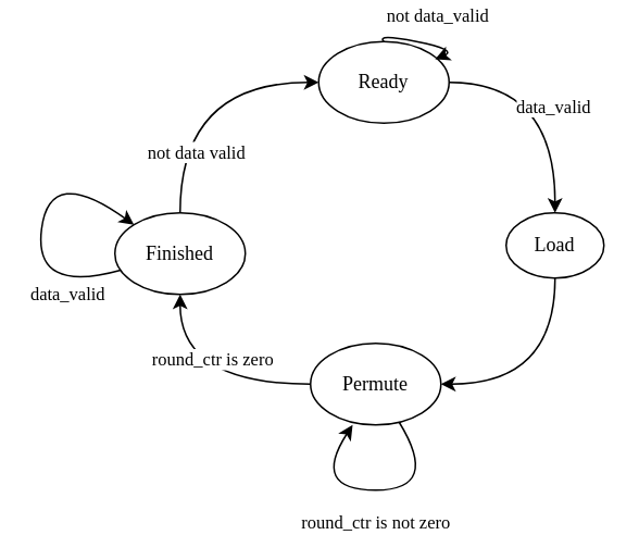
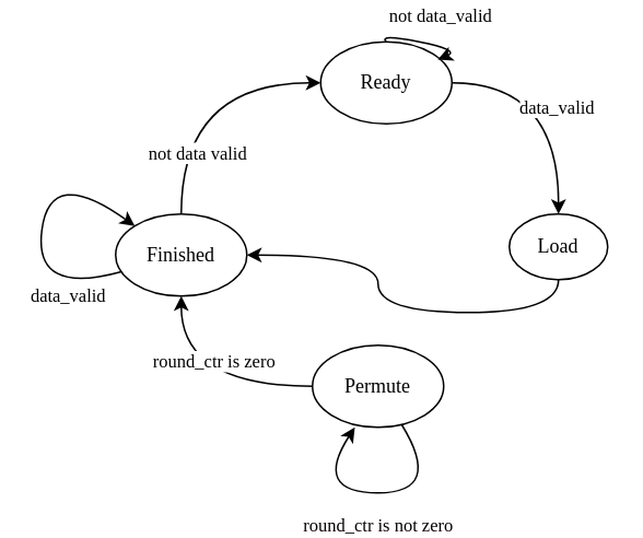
  <mxCell id="0" />
  <mxCell id="1" parent="0" />
  <mxCell id="2" value="data_valid" style="edgeStyle=orthogonalEdgeStyle;curved=1;rounded=0;orthogonalLoop=1;jettySize=auto;html=1;shadow=0;fontFamily=Lucida Console;" edge="1" parent="1" source="3" target="5"><mxGeometry x="-0.111" y="-15" relative="1" as="geometry"><mxPoint as="offset" /></mxGeometry></mxCell>
  <mxCell id="3" value="Ready" style="ellipse;whiteSpace=wrap;html=1;rounded=0;shadow=0;comic=0;labelBackgroundColor=none;strokeWidth=1;fontFamily=Lucida Console;fontSize=12;align=center;" parent="1" vertex="1"><mxGeometry x="195" y="25" width="80" height="50" as="geometry" /></mxCell>
- <mxCell id="4" style="edgeStyle=orthogonalEdgeStyle;curved=1;rounded=0;orthogonalLoop=1;jettySize=auto;html=1;shadow=0;fontFamily=Lucida Console;exitX=0.5;exitY=1;exitDx=0;exitDy=0;entryX=1;entryY=0.5;entryDx=0;entryDy=0;" edge="1" parent="1" source="5" target="7"><mxGeometry relative="1" as="geometry" /></mxCell>
+ <mxCell id="4" style="edgeStyle=orthogonalEdgeStyle;curved=1;rounded=0;orthogonalLoop=1;jettySize=auto;html=1;shadow=0;fontFamily=Lucida Console;exitX=0.5;exitY=1;exitDx=0;exitDy=0;" edge="1" parent="1" source="5" target="9"><mxGeometry relative="1" as="geometry" /></mxCell>
  <mxCell id="5" value="Load" style="ellipse;whiteSpace=wrap;html=1;rounded=0;shadow=0;comic=0;labelBackgroundColor=none;strokeWidth=1;fontFamily=Lucida Console;fontSize=12;align=center;" vertex="1" parent="1"><mxGeometry x="310" y="130" width="60" height="40" as="geometry" /></mxCell>
  <mxCell id="6" value="round_ctr is zero" style="edgeStyle=orthogonalEdgeStyle;curved=1;rounded=0;orthogonalLoop=1;jettySize=auto;html=1;shadow=0;fontFamily=Lucida Console;" edge="1" parent="1" source="7" target="9"><mxGeometry x="-0.111" y="-15" relative="1" as="geometry"><mxPoint as="offset" /></mxGeometry></mxCell>
  <mxCell id="7" value="&lt;div&gt;Permute&lt;/div&gt;" style="ellipse;whiteSpace=wrap;html=1;rounded=0;shadow=0;comic=0;labelBackgroundColor=none;strokeWidth=1;fontFamily=Lucida Console;fontSize=12;align=center;" vertex="1" parent="1"><mxGeometry x="190" y="210" width="80" height="50" as="geometry" /></mxCell>
  <mxCell id="8" value="not data valid" style="edgeStyle=orthogonalEdgeStyle;curved=1;rounded=0;orthogonalLoop=1;jettySize=auto;html=1;entryX=0;entryY=0.5;entryDx=0;entryDy=0;shadow=0;fontFamily=Lucida Console;exitX=0.5;exitY=0;exitDx=0;exitDy=0;" edge="1" parent="1" source="9" target="3"><mxGeometry x="-0.556" y="-10" relative="1" as="geometry"><mxPoint as="offset" /></mxGeometry></mxCell>
  <mxCell id="9" value="Finished" style="ellipse;whiteSpace=wrap;html=1;rounded=0;shadow=0;comic=0;labelBackgroundColor=none;strokeWidth=1;fontFamily=Lucida Console;fontSize=12;align=center;" vertex="1" parent="1"><mxGeometry x="70" y="130" width="80" height="50" as="geometry" /></mxCell>
  <mxCell id="10" value="&lt;div&gt;not data_valid&lt;/div&gt;" style="curved=1;endArrow=classic;html=1;rounded=0;shadow=0;exitX=0.5;exitY=0;exitDx=0;exitDy=0;entryX=0.893;entryY=0.216;entryDx=0;entryDy=0;entryPerimeter=0;fontFamily=Lucida Console;" edge="1" parent="1" source="3" target="3"><mxGeometry x="0.15" y="18" width="50" height="50" relative="1" as="geometry"><mxPoint x="190" y="30" as="sourcePoint" /><mxPoint x="280" y="60" as="targetPoint" /><Array as="points"><mxPoint x="230" y="20" /><mxPoint x="280" y="30" /></Array><mxPoint as="offset" /></mxGeometry></mxCell>
  <mxCell id="11" value="round_ctr is not zero &lt;span class=&quot;pl-k&quot;&gt;&lt;/span&gt;" style="curved=1;endArrow=classic;html=1;rounded=0;shadow=0;fontFamily=Lucida Console;entryX=0.323;entryY=1;entryDx=0;entryDy=0;entryPerimeter=0;" edge="1" parent="1" source="7" target="7"><mxGeometry x="0.007" y="20" width="50" height="50" relative="1" as="geometry"><mxPoint x="130" y="200" as="sourcePoint" /><mxPoint x="200" y="350" as="targetPoint" /><Array as="points"><mxPoint x="270" y="300" /><mxPoint x="190" y="300" /></Array><mxPoint as="offset" /></mxGeometry></mxCell>
  <mxCell id="12" value="" style="curved=1;endArrow=classic;html=1;rounded=0;shadow=0;fontFamily=Lucida Console;entryX=0;entryY=0;entryDx=0;entryDy=0;" edge="1" parent="1" source="9" target="9"><mxGeometry width="50" height="50" relative="1" as="geometry"><mxPoint x="130" y="200" as="sourcePoint" /><mxPoint x="-10" y="150" as="targetPoint" /><Array as="points"><mxPoint x="20" y="180" /><mxPoint x="30" y="100" /></Array></mxGeometry></mxCell>
  <mxCell id="13" value="data_valid" style="edgeLabel;html=1;align=center;verticalAlign=middle;resizable=0;points=[];fontFamily=Lucida Console;" vertex="1" connectable="0" parent="12"><mxGeometry x="0.071" y="-3" relative="1" as="geometry"><mxPoint x="11" y="50" as="offset" /></mxGeometry></mxCell>
